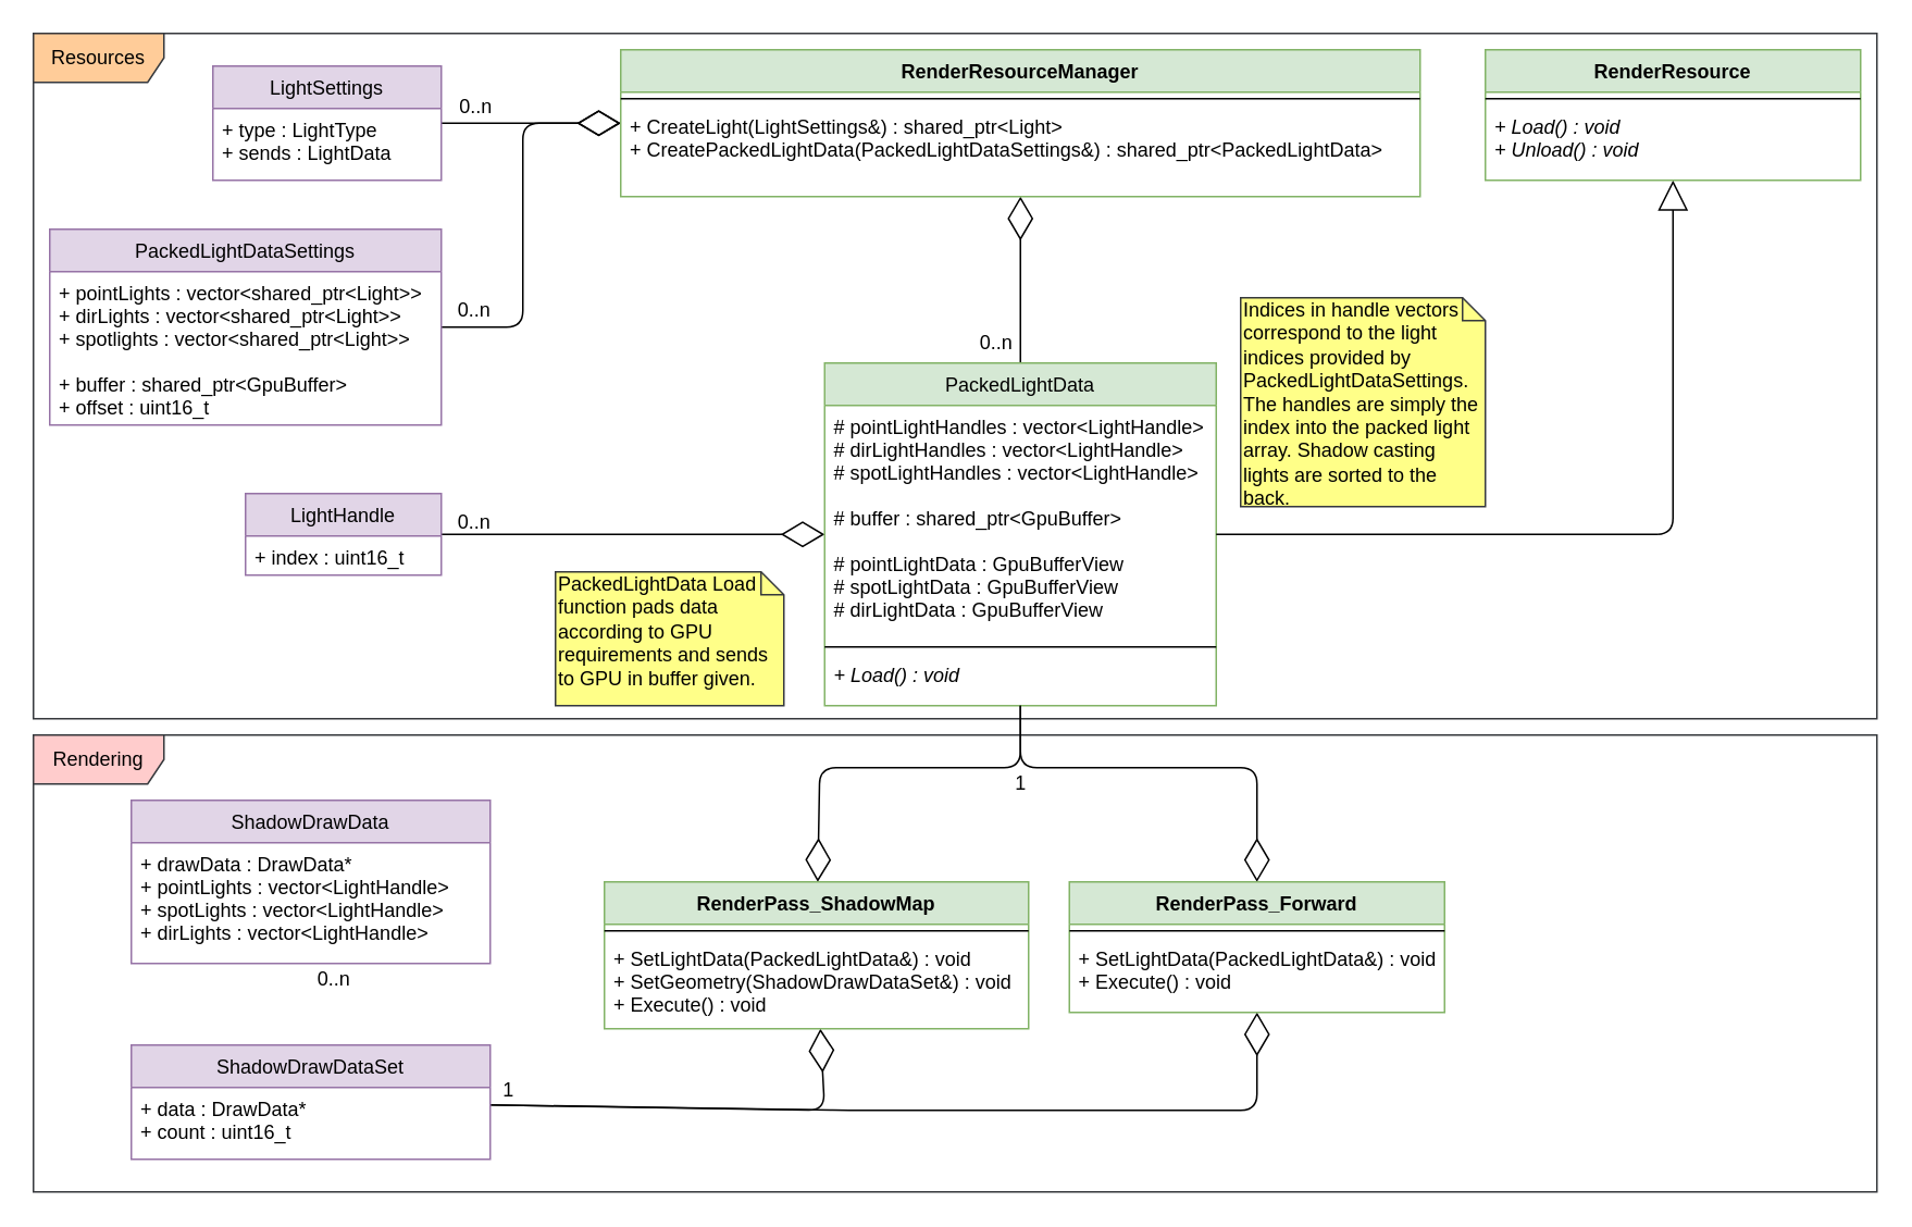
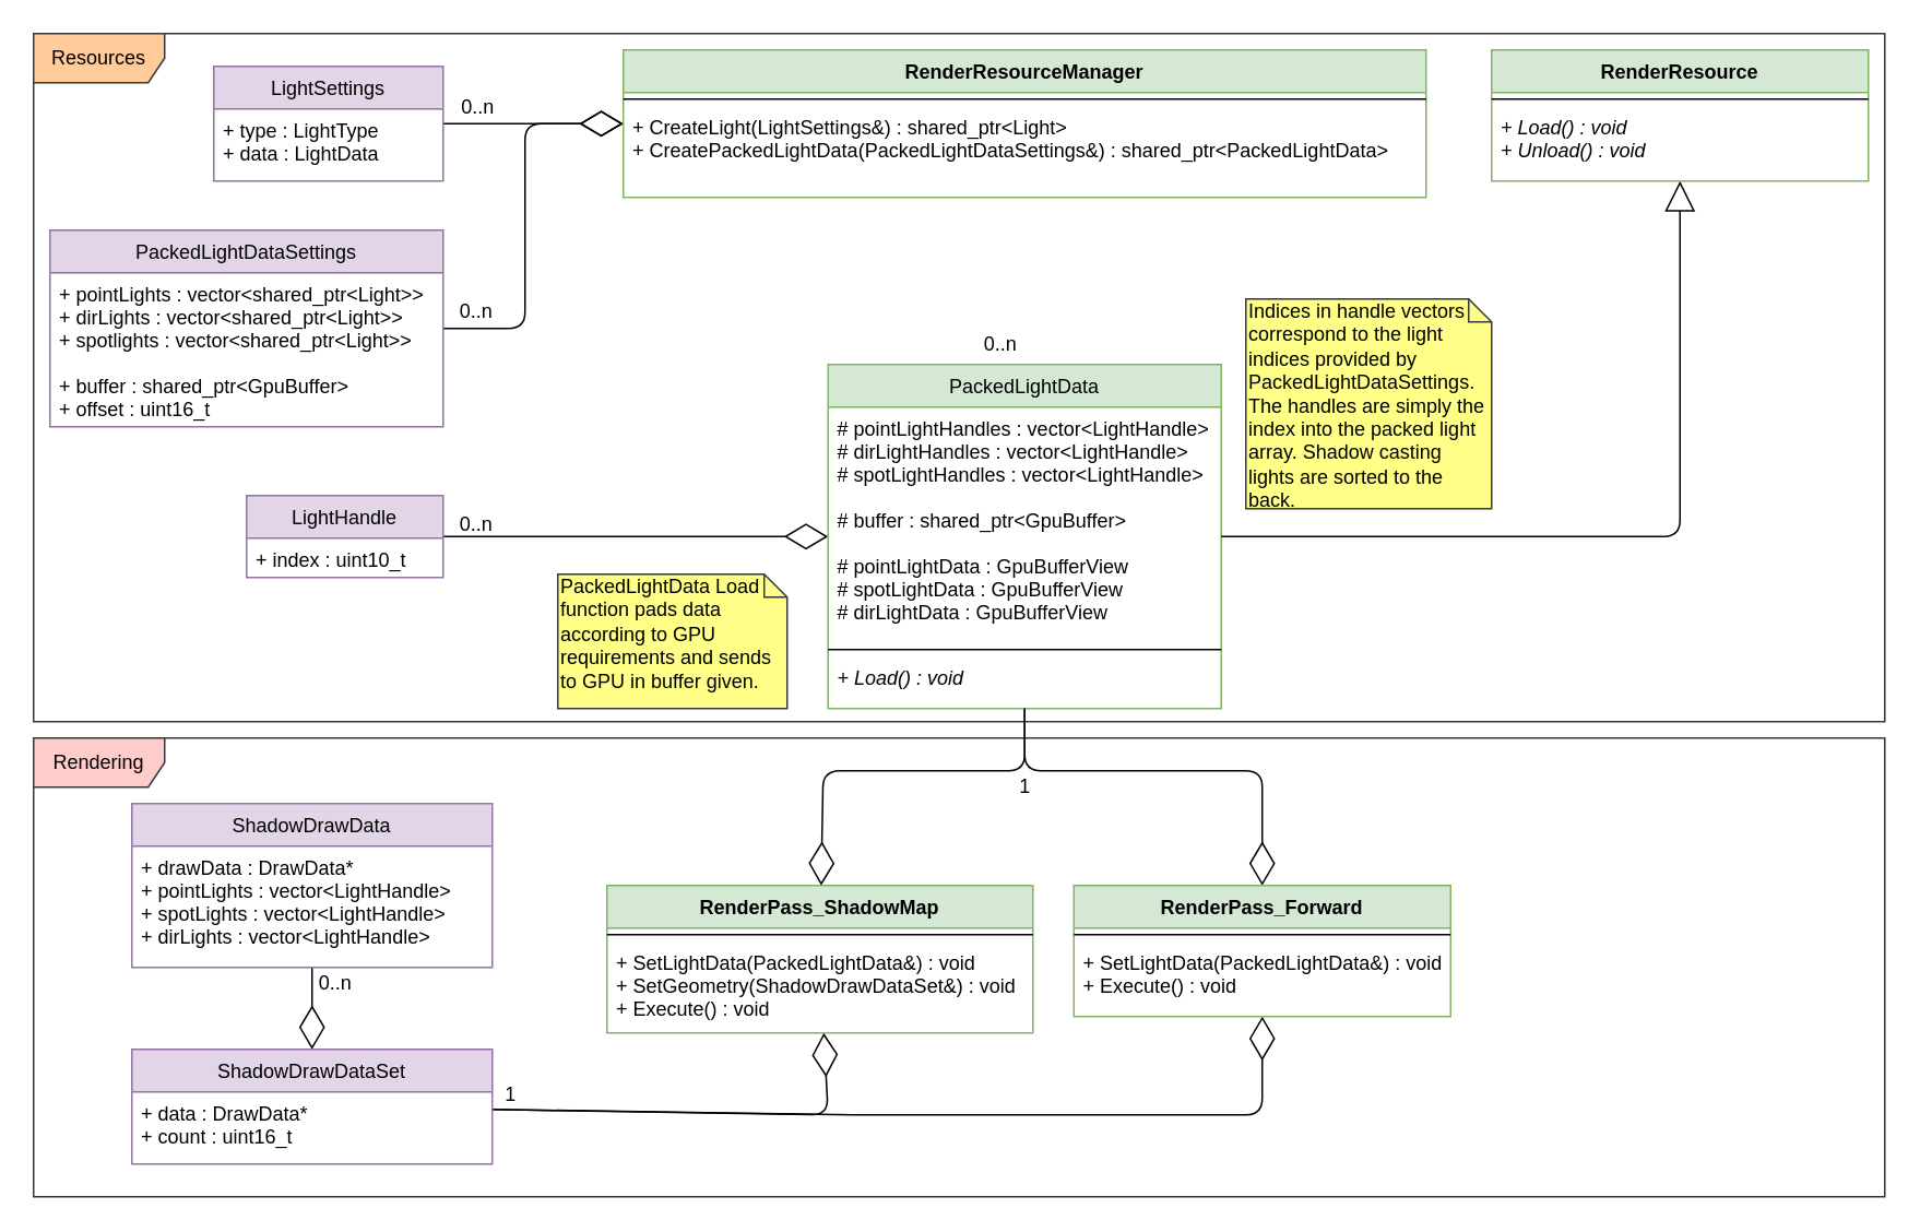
  <mxCell id="0" />
  <mxCell id="1" parent="0" />
  <mxCell id="2" value="Rendering" style="shape=umlFrame;whiteSpace=wrap;html=1;width=80;height=30;fillColor=#ffcccc;strokeColor=#36393d;" vertex="1" parent="1"><mxGeometry x="20" y="450" width="1130" height="280" as="geometry" /></mxCell>
  <mxCell id="3" value="Resources" style="shape=umlFrame;whiteSpace=wrap;html=1;width=80;height=30;fillColor=#ffcc99;strokeColor=#36393d;" vertex="1" parent="1"><mxGeometry x="20" y="20" width="1130" height="420" as="geometry" /></mxCell>
- <mxCell id="4" value="" style="endArrow=diamondThin;endFill=0;endSize=24;html=1;" edge="1" parent="1" source="20" target="12"><mxGeometry width="160" relative="1" as="geometry"><mxPoint x="430" y="370" as="sourcePoint" /><mxPoint x="540" y="390" as="targetPoint" /></mxGeometry></mxCell>
  <mxCell id="5" value="" style="endArrow=diamondThin;endFill=0;endSize=24;html=1;" edge="1" parent="1" source="18" target="20"><mxGeometry width="160" relative="1" as="geometry"><mxPoint x="1000" y="400" as="sourcePoint" /><mxPoint x="1110" y="420" as="targetPoint" /></mxGeometry></mxCell>
  <mxCell id="6" value="" style="endArrow=diamondThin;endFill=0;endSize=24;html=1;" edge="1" parent="1" source="10" target="12"><mxGeometry width="160" relative="1" as="geometry"><mxPoint x="680" y="650" as="sourcePoint" /><mxPoint x="790" y="670" as="targetPoint" /></mxGeometry></mxCell>
  <mxCell id="7" value="" style="endArrow=diamondThin;endFill=0;endSize=24;html=1;" edge="1" parent="1" source="8" target="12"><mxGeometry width="160" relative="1" as="geometry"><mxPoint x="690" y="660" as="sourcePoint" /><mxPoint x="800" y="680" as="targetPoint" /><Array as="points"><mxPoint x="320" y="200" /><mxPoint x="320" y="75" /></Array></mxGeometry></mxCell>
  <mxCell id="8" value="PackedLightDataSettings" style="swimlane;fontStyle=0;childLayout=stackLayout;horizontal=1;startSize=26;fillColor=#e1d5e7;horizontalStack=0;resizeParent=1;resizeParentMax=0;resizeLast=0;collapsible=1;marginBottom=0;strokeColor=#9673a6;" vertex="1" parent="1"><mxGeometry x="30" y="140" width="240" height="120" as="geometry" /></mxCell>
  <mxCell id="9" value="+ pointLights : vector&lt;shared_ptr&lt;Light&gt;&gt;&#10;+ dirLights : vector&lt;shared_ptr&lt;Light&gt;&gt;&#10;+ spotlights : vector&lt;shared_ptr&lt;Light&gt;&gt;&#10;&#10;+ buffer : shared_ptr&lt;GpuBuffer&gt;&#10;+ offset : uint16_t" style="text;strokeColor=none;fillColor=none;align=left;verticalAlign=top;spacingLeft=4;spacingRight=4;overflow=hidden;rotatable=0;points=[[0,0.5],[1,0.5]];portConstraint=eastwest;" vertex="1" parent="8"><mxGeometry y="26" width="240" height="94" as="geometry" /></mxCell>
  <mxCell id="10" value="LightSettings" style="swimlane;fontStyle=0;childLayout=stackLayout;horizontal=1;startSize=26;fillColor=#e1d5e7;horizontalStack=0;resizeParent=1;resizeParentMax=0;resizeLast=0;collapsible=1;marginBottom=0;strokeColor=#9673a6;" vertex="1" parent="1"><mxGeometry x="130" y="40" width="140" height="70" as="geometry" /></mxCell>
- <mxCell id="11" value="+ type : LightType&#10;+ sends : LightData" style="text;strokeColor=none;fillColor=none;align=left;verticalAlign=top;spacingLeft=4;spacingRight=4;overflow=hidden;rotatable=0;points=[[0,0.5],[1,0.5]];portConstraint=eastwest;" vertex="1" parent="10"><mxGeometry y="26" width="140" height="44" as="geometry" /></mxCell>
+ <mxCell id="11" value="+ type : LightType&#10;+ data : LightData" style="text;strokeColor=none;fillColor=none;align=left;verticalAlign=top;spacingLeft=4;spacingRight=4;overflow=hidden;rotatable=0;points=[[0,0.5],[1,0.5]];portConstraint=eastwest;" vertex="1" parent="10"><mxGeometry y="26" width="140" height="44" as="geometry" /></mxCell>
  <mxCell id="12" value="RenderResourceManager" style="swimlane;fontStyle=1;align=center;verticalAlign=top;childLayout=stackLayout;horizontal=1;startSize=26;horizontalStack=0;resizeParent=1;resizeParentMax=0;resizeLast=0;collapsible=1;marginBottom=0;fillColor=#d5e8d4;strokeColor=#82b366;" vertex="1" parent="1"><mxGeometry x="380" y="30" width="490" height="90" as="geometry" /></mxCell>
  <mxCell id="13" value="" style="line;strokeWidth=1;fillColor=none;align=left;verticalAlign=middle;spacingTop=-1;spacingLeft=3;spacingRight=3;rotatable=0;labelPosition=right;points=[];portConstraint=eastwest;" vertex="1" parent="12"><mxGeometry y="26" width="490" height="8" as="geometry" /></mxCell>
  <mxCell id="14" value="+ CreateLight(LightSettings&amp;) : shared_ptr&lt;Light&gt;&#10;+ CreatePackedLightData(PackedLightDataSettings&amp;) : shared_ptr&lt;PackedLightData&gt;" style="text;strokeColor=none;fillColor=none;align=left;verticalAlign=top;spacingLeft=4;spacingRight=4;overflow=hidden;rotatable=0;points=[[0,0.5],[1,0.5]];portConstraint=eastwest;" vertex="1" parent="12"><mxGeometry y="34" width="490" height="56" as="geometry" /></mxCell>
  <mxCell id="15" value="0..n" style="text;html=1;align=center;verticalAlign=middle;resizable=0;points=[];autosize=1;" vertex="1" parent="1"><mxGeometry x="271" y="55" width="40" height="20" as="geometry" /></mxCell>
  <mxCell id="16" value="0..n" style="text;html=1;align=center;verticalAlign=middle;resizable=0;points=[];autosize=1;" vertex="1" parent="1"><mxGeometry x="270" y="310" width="40" height="20" as="geometry" /></mxCell>
  <mxCell id="17" value="0..n" style="text;html=1;align=center;verticalAlign=middle;resizable=0;points=[];autosize=1;" vertex="1" parent="1"><mxGeometry x="270" y="180" width="40" height="20" as="geometry" /></mxCell>
  <mxCell id="18" value="LightHandle" style="swimlane;fontStyle=0;childLayout=stackLayout;horizontal=1;startSize=26;fillColor=#e1d5e7;horizontalStack=0;resizeParent=1;resizeParentMax=0;resizeLast=0;collapsible=1;marginBottom=0;strokeColor=#9673a6;" vertex="1" parent="1"><mxGeometry x="150" y="302" width="120" height="50" as="geometry" /></mxCell>
- <mxCell id="19" value="+ index : uint16_t" style="text;strokeColor=none;fillColor=none;align=left;verticalAlign=top;spacingLeft=4;spacingRight=4;overflow=hidden;rotatable=0;points=[[0,0.5],[1,0.5]];portConstraint=eastwest;" vertex="1" parent="18"><mxGeometry y="26" width="120" height="24" as="geometry" /></mxCell>
+ <mxCell id="19" value="+ index : uint10_t" style="text;strokeColor=none;fillColor=none;align=left;verticalAlign=top;spacingLeft=4;spacingRight=4;overflow=hidden;rotatable=0;points=[[0,0.5],[1,0.5]];portConstraint=eastwest;" vertex="1" parent="18"><mxGeometry y="26" width="120" height="24" as="geometry" /></mxCell>
  <mxCell id="20" value="PackedLightData" style="swimlane;fontStyle=0;childLayout=stackLayout;horizontal=1;startSize=26;fillColor=#d5e8d4;horizontalStack=0;resizeParent=1;resizeParentMax=0;resizeLast=0;collapsible=1;marginBottom=0;strokeColor=#82b366;" vertex="1" parent="1"><mxGeometry x="505" y="222" width="240" height="210" as="geometry" /></mxCell>
  <mxCell id="21" value="# pointLightHandles : vector&lt;LightHandle&gt;&#10;# dirLightHandles : vector&lt;LightHandle&gt;&#10;# spotLightHandles : vector&lt;LightHandle&gt;&#10;&#10;# buffer : shared_ptr&lt;GpuBuffer&gt;&#10;&#10;# pointLightData : GpuBufferView&#10;# spotLightData : GpuBufferView&#10;# dirLightData : GpuBufferView&#10;" style="text;strokeColor=none;fillColor=none;align=left;verticalAlign=top;spacingLeft=4;spacingRight=4;overflow=hidden;rotatable=0;points=[[0,0.5],[1,0.5]];portConstraint=eastwest;" vertex="1" parent="20"><mxGeometry y="26" width="240" height="144" as="geometry" /></mxCell>
  <mxCell id="22" value="" style="line;strokeWidth=1;fillColor=none;align=left;verticalAlign=middle;spacingTop=-1;spacingLeft=3;spacingRight=3;rotatable=0;labelPosition=right;points=[];portConstraint=eastwest;" vertex="1" parent="20"><mxGeometry y="170" width="240" height="8" as="geometry" /></mxCell>
  <mxCell id="23" value="+ Load() : void" style="text;strokeColor=none;fillColor=none;align=left;verticalAlign=top;spacingLeft=4;spacingRight=4;overflow=hidden;rotatable=0;points=[[0,0.5],[1,0.5]];portConstraint=eastwest;fontStyle=2" vertex="1" parent="20"><mxGeometry y="178" width="240" height="32" as="geometry" /></mxCell>
  <mxCell id="24" value="" style="endArrow=block;endSize=16;endFill=0;html=1;" edge="1" parent="1" source="20" target="25"><mxGeometry width="160" relative="1" as="geometry"><mxPoint x="790" y="280" as="sourcePoint" /><mxPoint x="950" y="280" as="targetPoint" /><Array as="points"><mxPoint x="1025" y="327" /></Array></mxGeometry></mxCell>
  <mxCell id="25" value="RenderResource" style="swimlane;fontStyle=1;align=center;verticalAlign=top;childLayout=stackLayout;horizontal=1;startSize=26;horizontalStack=0;resizeParent=1;resizeParentMax=0;resizeLast=0;collapsible=1;marginBottom=0;fillColor=#d5e8d4;strokeColor=#82b366;" vertex="1" parent="1"><mxGeometry x="910" y="30" width="230" height="80" as="geometry" /></mxCell>
  <mxCell id="26" value="" style="line;strokeWidth=1;fillColor=none;align=left;verticalAlign=middle;spacingTop=-1;spacingLeft=3;spacingRight=3;rotatable=0;labelPosition=right;points=[];portConstraint=eastwest;" vertex="1" parent="25"><mxGeometry y="26" width="230" height="8" as="geometry" /></mxCell>
  <mxCell id="27" value="+ Load() : void&#10;+ Unload() : void" style="text;strokeColor=none;fillColor=none;align=left;verticalAlign=top;spacingLeft=4;spacingRight=4;overflow=hidden;rotatable=0;points=[[0,0.5],[1,0.5]];portConstraint=eastwest;fontStyle=2" vertex="1" parent="25"><mxGeometry y="34" width="230" height="46" as="geometry" /></mxCell>
  <mxCell id="28" value="0..n" style="text;html=1;align=center;verticalAlign=middle;resizable=0;points=[];autosize=1;" vertex="1" parent="1"><mxGeometry x="590" y="200" width="40" height="20" as="geometry" /></mxCell>
  <mxCell id="29" value="PackedLightData Load function pads data according to GPU requirements and sends to GPU in buffer given." style="shape=note;whiteSpace=wrap;html=1;size=14;verticalAlign=top;align=left;spacingTop=-6;fillColor=#ffff88;strokeColor=#36393d;" vertex="1" parent="1"><mxGeometry x="340" y="350" width="140" height="82" as="geometry" /></mxCell>
  <mxCell id="30" value="" style="endArrow=diamondThin;endFill=0;endSize=24;html=1;" edge="1" parent="1" source="20" target="41"><mxGeometry width="160" relative="1" as="geometry"><mxPoint x="635" y="232" as="sourcePoint" /><mxPoint x="635" y="130" as="targetPoint" /><Array as="points"><mxPoint x="625" y="470" /><mxPoint x="770" y="470" /></Array></mxGeometry></mxCell>
  <mxCell id="31" value="" style="endArrow=diamondThin;endFill=0;endSize=24;html=1;" edge="1" parent="1" source="20" target="38"><mxGeometry width="160" relative="1" as="geometry"><mxPoint x="645" y="242" as="sourcePoint" /><mxPoint x="645" y="140" as="targetPoint" /><Array as="points"><mxPoint x="625" y="470" /><mxPoint x="502" y="470" /></Array></mxGeometry></mxCell>
  <mxCell id="32" value="1" style="text;html=1;align=center;verticalAlign=middle;resizable=0;points=[];autosize=1;" vertex="1" parent="1"><mxGeometry x="615" y="470" width="20" height="20" as="geometry" /></mxCell>
  <mxCell id="33" value="" style="endArrow=diamondThin;endFill=0;endSize=24;html=1;" edge="1" parent="1" source="44" target="38"><mxGeometry width="160" relative="1" as="geometry"><mxPoint x="518" y="680" as="sourcePoint" /><mxPoint x="570" y="660" as="targetPoint" /><Array as="points"><mxPoint x="505" y="680" /></Array></mxGeometry></mxCell>
  <mxCell id="34" value="" style="endArrow=diamondThin;endFill=0;endSize=24;html=1;" edge="1" parent="1" source="44" target="41"><mxGeometry width="160" relative="1" as="geometry"><mxPoint x="528" y="690" as="sourcePoint" /><mxPoint x="518.526" y="640" as="targetPoint" /><Array as="points"><mxPoint x="520" y="680" /><mxPoint x="770" y="680" /></Array></mxGeometry></mxCell>
+ <mxCell id="35" value="" style="endArrow=diamondThin;endFill=0;endSize=24;html=1;" edge="1" parent="1" source="46" target="44"><mxGeometry width="160" relative="1" as="geometry"><mxPoint x="538" y="700" as="sourcePoint" /><mxPoint x="528.526" y="650" as="targetPoint" /></mxGeometry></mxCell>
  <mxCell id="36" value="0..n" style="text;html=1;align=center;verticalAlign=middle;resizable=0;points=[];autosize=1;" vertex="1" parent="1"><mxGeometry x="184" y="590" width="40" height="20" as="geometry" /></mxCell>
  <mxCell id="37" value="1" style="text;html=1;align=center;verticalAlign=middle;resizable=0;points=[];autosize=1;" vertex="1" parent="1"><mxGeometry x="301" y="658" width="20" height="20" as="geometry" /></mxCell>
  <mxCell id="38" value="RenderPass_ShadowMap" style="swimlane;fontStyle=1;align=center;verticalAlign=top;childLayout=stackLayout;horizontal=1;startSize=26;horizontalStack=0;resizeParent=1;resizeParentMax=0;resizeLast=0;collapsible=1;marginBottom=0;fillColor=#d5e8d4;strokeColor=#82b366;" vertex="1" parent="1"><mxGeometry x="370" y="540" width="260" height="90" as="geometry" /></mxCell>
  <mxCell id="39" value="" style="line;strokeWidth=1;fillColor=none;align=left;verticalAlign=middle;spacingTop=-1;spacingLeft=3;spacingRight=3;rotatable=0;labelPosition=right;points=[];portConstraint=eastwest;" vertex="1" parent="38"><mxGeometry y="26" width="260" height="8" as="geometry" /></mxCell>
  <mxCell id="40" value="+ SetLightData(PackedLightData&amp;) : void&#10;+ SetGeometry(ShadowDrawDataSet&amp;) : void&#10;+ Execute() : void" style="text;strokeColor=none;fillColor=none;align=left;verticalAlign=top;spacingLeft=4;spacingRight=4;overflow=hidden;rotatable=0;points=[[0,0.5],[1,0.5]];portConstraint=eastwest;" vertex="1" parent="38"><mxGeometry y="34" width="260" height="56" as="geometry" /></mxCell>
  <mxCell id="41" value="RenderPass_Forward" style="swimlane;fontStyle=1;align=center;verticalAlign=top;childLayout=stackLayout;horizontal=1;startSize=26;horizontalStack=0;resizeParent=1;resizeParentMax=0;resizeLast=0;collapsible=1;marginBottom=0;fillColor=#d5e8d4;strokeColor=#82b366;" vertex="1" parent="1"><mxGeometry x="655" y="540" width="230" height="80" as="geometry" /></mxCell>
  <mxCell id="42" value="" style="line;strokeWidth=1;fillColor=none;align=left;verticalAlign=middle;spacingTop=-1;spacingLeft=3;spacingRight=3;rotatable=0;labelPosition=right;points=[];portConstraint=eastwest;" vertex="1" parent="41"><mxGeometry y="26" width="230" height="8" as="geometry" /></mxCell>
  <mxCell id="43" value="+ SetLightData(PackedLightData&amp;) : void&#10;+ Execute() : void" style="text;strokeColor=none;fillColor=none;align=left;verticalAlign=top;spacingLeft=4;spacingRight=4;overflow=hidden;rotatable=0;points=[[0,0.5],[1,0.5]];portConstraint=eastwest;" vertex="1" parent="41"><mxGeometry y="34" width="230" height="46" as="geometry" /></mxCell>
  <mxCell id="44" value="ShadowDrawDataSet" style="swimlane;fontStyle=0;childLayout=stackLayout;horizontal=1;startSize=26;fillColor=#e1d5e7;horizontalStack=0;resizeParent=1;resizeParentMax=0;resizeLast=0;collapsible=1;marginBottom=0;strokeColor=#9673a6;" vertex="1" parent="1"><mxGeometry x="80" y="640" width="220" height="70" as="geometry" /></mxCell>
  <mxCell id="45" value="+ data : DrawData*&#10;+ count : uint16_t" style="text;strokeColor=none;fillColor=none;align=left;verticalAlign=top;spacingLeft=4;spacingRight=4;overflow=hidden;rotatable=0;points=[[0,0.5],[1,0.5]];portConstraint=eastwest;" vertex="1" parent="44"><mxGeometry y="26" width="220" height="44" as="geometry" /></mxCell>
  <mxCell id="46" value="ShadowDrawData" style="swimlane;fontStyle=0;childLayout=stackLayout;horizontal=1;startSize=26;fillColor=#e1d5e7;horizontalStack=0;resizeParent=1;resizeParentMax=0;resizeLast=0;collapsible=1;marginBottom=0;strokeColor=#9673a6;" vertex="1" parent="1"><mxGeometry x="80" y="490" width="220" height="100" as="geometry" /></mxCell>
  <mxCell id="47" value="+ drawData : DrawData*&#10;+ pointLights : vector&lt;LightHandle&gt;&#10;+ spotLights : vector&lt;LightHandle&gt;&#10;+ dirLights : vector&lt;LightHandle&gt;" style="text;strokeColor=none;fillColor=none;align=left;verticalAlign=top;spacingLeft=4;spacingRight=4;overflow=hidden;rotatable=0;points=[[0,0.5],[1,0.5]];portConstraint=eastwest;" vertex="1" parent="46"><mxGeometry y="26" width="220" height="74" as="geometry" /></mxCell>
  <mxCell id="48" value="Indices in handle vectors correspond to the light indices provided by PackedLightDataSettings. The handles are simply the index into the packed light array. Shadow casting lights are sorted to the back." style="shape=note;whiteSpace=wrap;html=1;size=14;verticalAlign=top;align=left;spacingTop=-6;fillColor=#ffff88;strokeColor=#36393d;" vertex="1" parent="1"><mxGeometry x="760" y="182" width="150" height="128" as="geometry" /></mxCell>
